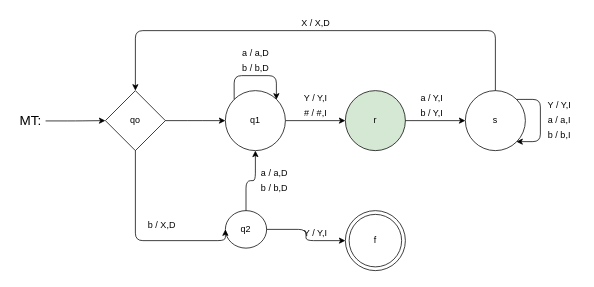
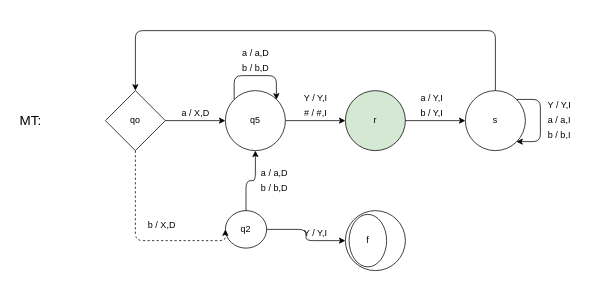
  <mxCell id="0" />
  <mxCell id="1" parent="0" />
  <mxCell id="2" value="&lt;font style=&quot;font-size: 18px&quot;&gt;MT:&lt;/font&gt;" style="text;html=1;align=center;verticalAlign=middle;resizable=0;points=[];autosize=1;" parent="1" vertex="1"><mxGeometry y="150" width="40" height="20" as="geometry" x="20" /></mxCell>
  <mxCell id="3" value="" style="ellipse;whiteSpace=wrap;html=1;aspect=fixed;" parent="1" vertex="1"><mxGeometry x="460" y="280" width="80" height="80" as="geometry" /></mxCell>
  <mxCell id="4" value="qo" style="rhombus;whiteSpace=wrap;html=1;aspect=fixed;" parent="1" vertex="1"><mxGeometry x="140" y="120" width="80" height="80" as="geometry" /></mxCell>
- <mxCell id="5" value="" style="endArrow=classic;html=1;edgeStyle=orthogonalEdgeStyle;entryX=0;entryY=0.5;entryDx=0;entryDy=0;exitX=1.007;exitY=0.52;exitDx=0;exitDy=0;exitPerimeter=0;" parent="1" source="2" target="4" edge="1"><mxGeometry width="50" height="50" relative="1" as="geometry"><mxPoint x="70" y="180" as="sourcePoint" /><mxPoint x="150.45" y="130" as="targetPoint" /><Array as="points"><mxPoint x="100" y="160" /><mxPoint x="140" y="160" /></Array></mxGeometry></mxCell>
- <mxCell id="6" value="f" style="ellipse;whiteSpace=wrap;html=1;aspect=fixed;" parent="1" vertex="1"><mxGeometry x="465" y="285" width="70" height="70" as="geometry" /></mxCell>
+ <mxCell id="6" value="f" style="ellipse;whiteSpace=wrap;html=1;aspect=fixed;" parent="1" vertex="1"><mxGeometry x="465" y="285" width="50" height="70" as="geometry" /></mxCell>
  <mxCell id="7" value="" style="endArrow=classic;html=1;edgeStyle=orthogonalEdgeStyle;exitX=1;exitY=0.5;exitDx=0;exitDy=0;entryX=0;entryY=0.5;entryDx=0;entryDy=0;" parent="1" source="10" target="12" edge="1"><mxGeometry width="50" height="50" relative="1" as="geometry"><mxPoint x="350" y="270" as="sourcePoint" /><mxPoint x="410" y="245" as="targetPoint" /></mxGeometry></mxCell>
  <mxCell id="8" value="b / X,D" style="text;html=1;align=center;verticalAlign=middle;resizable=0;points=[];autosize=1;" parent="1" vertex="1"><mxGeometry x="190" y="290" width="50" height="20" as="geometry" /></mxCell>
  <mxCell id="9" value="q2" style="ellipse;whiteSpace=wrap;html=1;aspect=fixed;" vertex="1" parent="1"><mxGeometry x="300" y="280" width="55" height="50" as="geometry" /></mxCell>
- <mxCell id="10" value="q1" style="ellipse;whiteSpace=wrap;html=1;aspect=fixed;" vertex="1" parent="1"><mxGeometry x="300" y="120" width="80" height="80" as="geometry" /></mxCell>
+ <mxCell id="10" value="q5" style="ellipse;whiteSpace=wrap;html=1;aspect=fixed;" vertex="1" parent="1"><mxGeometry x="300" y="120" width="80" height="80" as="geometry" /></mxCell>
  <mxCell id="11" value="s" style="ellipse;whiteSpace=wrap;html=1;aspect=fixed;" vertex="1" parent="1"><mxGeometry x="620" y="120" width="80" height="80" as="geometry" /></mxCell>
  <mxCell id="12" value="r" style="ellipse;whiteSpace=wrap;html=1;aspect=fixed;fillColor=#d5e8d4;" vertex="1" parent="1"><mxGeometry x="460" y="120" width="80" height="80" as="geometry" /></mxCell>
  <mxCell id="13" value="" style="endArrow=classic;html=1;edgeStyle=orthogonalEdgeStyle;entryX=0;entryY=0.5;entryDx=0;entryDy=0;exitX=1;exitY=0.5;exitDx=0;exitDy=0;" edge="1" parent="1" source="4" target="10"><mxGeometry width="50" height="50" relative="1" as="geometry"><mxPoint x="235.28" y="190.11" as="sourcePoint" /><mxPoint x="310" y="189.71" as="targetPoint" /><Array as="points"><mxPoint x="260" y="160" /><mxPoint x="260" y="160" /></Array></mxGeometry></mxCell>
- <mxCell id="15" value="" style="endArrow=classic;html=1;edgeStyle=orthogonalEdgeStyle;entryX=0;entryY=0.5;entryDx=0;entryDy=0;exitX=0.5;exitY=1;exitDx=0;exitDy=0;" edge="1" parent="1" source="4" target="9"><mxGeometry width="50" height="50" relative="1" as="geometry"><mxPoint x="230" y="170" as="sourcePoint" /><mxPoint x="310" y="170" as="targetPoint" /><Array as="points"><mxPoint x="180" y="320" /></Array></mxGeometry></mxCell>
+ <mxCell id="14" value="a / X,D" style="text;html=1;align=center;verticalAlign=middle;resizable=0;points=[];autosize=1;" vertex="1" parent="1"><mxGeometry x="235" y="140" width="50" height="20" as="geometry" /></mxCell>
+ <mxCell id="15" value="" style="endArrow=classic;html=1;edgeStyle=orthogonalEdgeStyle;entryX=0;entryY=0.5;entryDx=0;entryDy=0;exitX=0.5;exitY=1;exitDx=0;exitDy=0;dashed=1;" edge="1" parent="1" source="4" target="9"><mxGeometry width="50" height="50" relative="1" as="geometry"><mxPoint x="230" y="170" as="sourcePoint" /><mxPoint x="310" y="170" as="targetPoint" /><Array as="points"><mxPoint x="180" y="320" /></Array></mxGeometry></mxCell>
  <mxCell id="16" value="" style="endArrow=classic;html=1;edgeStyle=orthogonalEdgeStyle;entryX=0;entryY=0.5;entryDx=0;entryDy=0;exitX=1;exitY=0.5;exitDx=0;exitDy=0;" edge="1" parent="1" source="9" target="3"><mxGeometry width="50" height="50" relative="1" as="geometry"><mxPoint x="190" y="210" as="sourcePoint" /><mxPoint x="190" y="290" as="targetPoint" /><Array as="points" /></mxGeometry></mxCell>
  <mxCell id="17" value="Y / Y,I" style="text;html=1;align=center;verticalAlign=middle;resizable=0;points=[];autosize=1;" vertex="1" parent="1"><mxGeometry x="395" y="300" width="50" height="20" as="geometry" /></mxCell>
  <mxCell id="18" value="" style="endArrow=classic;html=1;edgeStyle=orthogonalEdgeStyle;entryX=0.5;entryY=1;entryDx=0;entryDy=0;exitX=0.5;exitY=0;exitDx=0;exitDy=0;" edge="1" parent="1" source="9" target="10"><mxGeometry width="50" height="50" relative="1" as="geometry"><mxPoint x="360" y="270" as="sourcePoint" /><mxPoint x="190" y="290" as="targetPoint" /><Array as="points" /></mxGeometry></mxCell>
  <mxCell id="19" value="a / a,D" style="text;html=1;align=center;verticalAlign=middle;resizable=0;points=[];autosize=1;" vertex="1" parent="1"><mxGeometry x="340" y="220" width="50" height="20" as="geometry" /></mxCell>
  <mxCell id="20" value="b / b,D" style="text;html=1;align=center;verticalAlign=middle;resizable=0;points=[];autosize=1;" vertex="1" parent="1"><mxGeometry x="340" y="240" width="50" height="20" as="geometry" /></mxCell>
  <mxCell id="21" value="" style="endArrow=classic;html=1;edgeStyle=orthogonalEdgeStyle;exitX=0;exitY=0;exitDx=0;exitDy=0;" edge="1" parent="1" source="10"><mxGeometry width="50" height="50" relative="1" as="geometry"><mxPoint x="300" y="80" as="sourcePoint" /><mxPoint x="368" y="132" as="targetPoint" /><Array as="points"><mxPoint x="312" y="100" /><mxPoint x="368" y="100" /></Array></mxGeometry></mxCell>
  <mxCell id="22" value="a / a,D" style="text;html=1;align=center;verticalAlign=middle;resizable=0;points=[];autosize=1;" vertex="1" parent="1"><mxGeometry x="315" y="60" width="50" height="20" as="geometry" /></mxCell>
  <mxCell id="23" value="b / b,D" style="text;html=1;align=center;verticalAlign=middle;resizable=0;points=[];autosize=1;" vertex="1" parent="1"><mxGeometry x="315" y="80" width="50" height="20" as="geometry" /></mxCell>
  <mxCell id="24" value="Y / Y,I" style="text;html=1;align=center;verticalAlign=middle;resizable=0;points=[];autosize=1;" vertex="1" parent="1"><mxGeometry x="395" y="120" width="50" height="20" as="geometry" /></mxCell>
  <mxCell id="25" value="# / #,I" style="text;html=1;align=center;verticalAlign=middle;resizable=0;points=[];autosize=1;" vertex="1" parent="1"><mxGeometry x="395" y="140" width="50" height="20" as="geometry" /></mxCell>
  <mxCell id="26" value="" style="endArrow=classic;html=1;edgeStyle=orthogonalEdgeStyle;entryX=0;entryY=0.5;entryDx=0;entryDy=0;exitX=1;exitY=0.5;exitDx=0;exitDy=0;" edge="1" parent="1" source="12" target="11"><mxGeometry width="50" height="50" relative="1" as="geometry"><mxPoint x="190" y="370" as="sourcePoint" /><mxPoint x="190" y="450" as="targetPoint" /><Array as="points" /></mxGeometry></mxCell>
  <mxCell id="27" value="a / Y,I" style="text;html=1;align=center;verticalAlign=middle;resizable=0;points=[];autosize=1;" vertex="1" parent="1"><mxGeometry x="550" y="120" width="50" height="20" as="geometry" /></mxCell>
  <mxCell id="28" value="b / Y,I" style="text;html=1;align=center;verticalAlign=middle;resizable=0;points=[];autosize=1;" vertex="1" parent="1"><mxGeometry x="550" y="140" width="50" height="20" as="geometry" /></mxCell>
  <mxCell id="29" value="" style="endArrow=classic;html=1;edgeStyle=orthogonalEdgeStyle;exitX=1;exitY=0;exitDx=0;exitDy=0;" edge="1" parent="1" source="11"><mxGeometry width="50" height="50" relative="1" as="geometry"><mxPoint x="720" y="149.8" as="sourcePoint" /><mxPoint x="688" y="188" as="targetPoint" /><Array as="points"><mxPoint x="720" y="132" /><mxPoint x="720" y="188" /></Array></mxGeometry></mxCell>
  <mxCell id="30" value="" style="endArrow=classic;html=1;edgeStyle=orthogonalEdgeStyle;exitX=0.5;exitY=0;exitDx=0;exitDy=0;entryX=0.5;entryY=0;entryDx=0;entryDy=0;" edge="1" parent="1" source="11" target="4"><mxGeometry width="50" height="50" relative="1" as="geometry"><mxPoint x="580.284" y="19.996" as="sourcePoint" /><mxPoint x="148.8" y="40" as="targetPoint" /><Array as="points"><mxPoint x="660" y="40" /><mxPoint x="180" y="40" /></Array></mxGeometry></mxCell>
  <mxCell id="31" value="Y / Y,I" style="text;html=1;align=center;verticalAlign=middle;resizable=0;points=[];autosize=1;" vertex="1" parent="1"><mxGeometry x="720" y="130" width="50" height="20" as="geometry" /></mxCell>
  <mxCell id="32" value="a / a,I" style="text;html=1;align=center;verticalAlign=middle;resizable=0;points=[];autosize=1;" vertex="1" parent="1"><mxGeometry x="720" y="150" width="50" height="20" as="geometry" /></mxCell>
  <mxCell id="33" value="b / b,I" style="text;html=1;align=center;verticalAlign=middle;resizable=0;points=[];autosize=1;" vertex="1" parent="1"><mxGeometry x="720" y="170" width="50" height="20" as="geometry" /></mxCell>
- <mxCell id="34" value="X / X,D" style="text;html=1;align=center;verticalAlign=middle;resizable=0;points=[];autosize=1;" vertex="1" parent="1"><mxGeometry x="395" y="20" width="50" height="20" as="geometry" /></mxCell>
